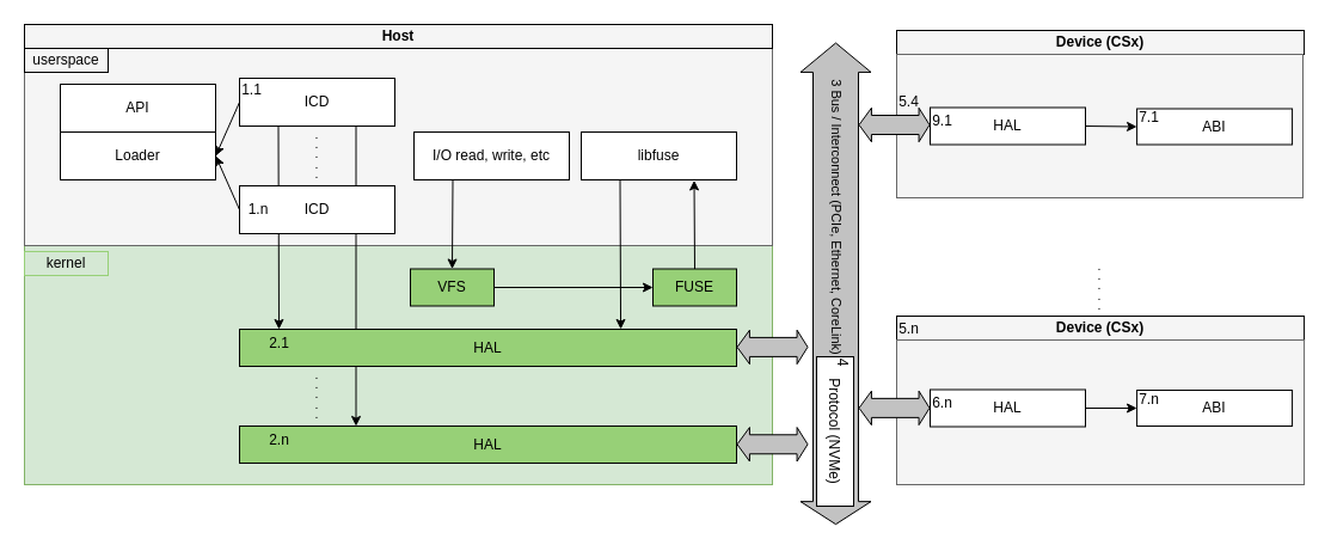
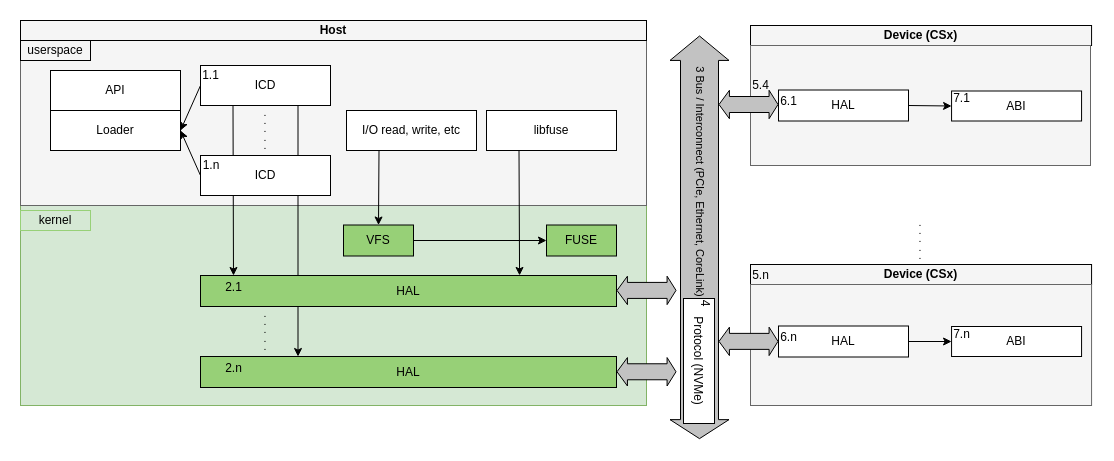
  <mxCell id="0" />
  <mxCell id="1" parent="0" />
  <mxCell id="2" value="" style="rounded=0;whiteSpace=wrap;html=1;fillColor=#d5e8d4;strokeColor=#82b366;" parent="1" vertex="1"><mxGeometry x="20" y="205" width="626" height="200" as="geometry" /></mxCell>
  <mxCell id="3" value="" style="rounded=0;whiteSpace=wrap;html=1;strokeColor=#666666;fontColor=#333333;fillColor=#F5F5F5;" parent="1" vertex="1"><mxGeometry x="20" y="40" width="626" height="165" as="geometry" /></mxCell>
  <mxCell id="4" value="" style="group" parent="1" vertex="1" connectable="0"><mxGeometry x="50" y="70" width="130" height="40" as="geometry" /></mxCell>
  <mxCell id="5" value="&lt;div&gt;API&lt;/div&gt;" style="rounded=0;whiteSpace=wrap;html=1;" parent="4" vertex="1"><mxGeometry width="130" height="40" as="geometry" /></mxCell>
  <mxCell id="6" value="" style="group" parent="1" vertex="1" connectable="0"><mxGeometry x="50" y="110" width="130" height="40" as="geometry" /></mxCell>
  <mxCell id="7" value="Loader" style="rounded=0;whiteSpace=wrap;html=1;" parent="6" vertex="1"><mxGeometry width="130" height="40" as="geometry" /></mxCell>
  <mxCell id="8" value="" style="group" parent="1" vertex="1" connectable="0"><mxGeometry x="200" y="65" width="130" height="40" as="geometry" /></mxCell>
  <mxCell id="9" value="ICD" style="rounded=0;whiteSpace=wrap;html=1;" parent="8" vertex="1"><mxGeometry width="130" height="40" as="geometry" /></mxCell>
  <mxCell id="10" value="&lt;div&gt;1.1&lt;/div&gt;" style="rounded=0;whiteSpace=wrap;html=1;labelBackgroundColor=none;strokeColor=none;fillColor=none;" parent="8" vertex="1"><mxGeometry width="20.8" height="20" as="geometry" /></mxCell>
  <mxCell id="11" value="&lt;p style=&quot;line-height: 50%&quot;&gt;&lt;/p&gt;&lt;div&gt;.&lt;/div&gt;&lt;div&gt;.&lt;/div&gt;&lt;div&gt;.&lt;/div&gt;&lt;div&gt;.&lt;/div&gt;&lt;div&gt;.&lt;br&gt;&lt;/div&gt;&lt;p&gt;&lt;/p&gt;" style="text;html=1;strokeColor=none;fillColor=none;align=center;verticalAlign=middle;whiteSpace=wrap;rounded=0;dashed=1;fontSize=7;spacing=0;fontStyle=1" parent="1" vertex="1"><mxGeometry x="200" y="105" width="130" height="50" as="geometry" /></mxCell>
  <mxCell id="12" value="" style="endArrow=classic;html=1;fillColor=#ffffff;fontSize=10;exitX=0;exitY=0.5;exitDx=0;exitDy=0;entryX=1;entryY=0.5;entryDx=0;entryDy=0;" parent="1" source="23" target="7" edge="1"><mxGeometry width="50" height="50" relative="1" as="geometry"><mxPoint x="219" y="155" as="sourcePoint" /><mxPoint x="219" y="225" as="targetPoint" /><Array as="points" /></mxGeometry></mxCell>
  <mxCell id="13" value="" style="endArrow=classic;html=1;fillColor=#ffffff;fontSize=10;exitX=0;exitY=0.5;exitDx=0;exitDy=0;entryX=1;entryY=0.5;entryDx=0;entryDy=0;" parent="1" source="9" target="7" edge="1"><mxGeometry width="50" height="50" relative="1" as="geometry"><mxPoint x="210" y="155" as="sourcePoint" /><mxPoint x="130" y="105" as="targetPoint" /><Array as="points" /></mxGeometry></mxCell>
  <mxCell id="14" value="" style="endArrow=classic;html=1;fillColor=#ffffff;fontSize=10;exitX=0.25;exitY=0;exitDx=0;exitDy=0;" parent="1" source="11" edge="1"><mxGeometry width="50" height="50" relative="1" as="geometry"><mxPoint x="170" y="205" as="sourcePoint" /><mxPoint x="233" y="275" as="targetPoint" /><Array as="points" /></mxGeometry></mxCell>
  <mxCell id="15" value="" style="group" parent="1" vertex="1" connectable="0"><mxGeometry x="200" y="356" width="416" height="31" as="geometry" /></mxCell>
  <mxCell id="16" value="HAL" style="rounded=0;whiteSpace=wrap;html=1;fillColor=#97D077;" parent="15" vertex="1"><mxGeometry width="416" height="31" as="geometry" /></mxCell>
  <mxCell id="17" value="&lt;div&gt;2.n&lt;/div&gt;" style="rounded=0;whiteSpace=wrap;html=1;labelBackgroundColor=none;strokeColor=none;fillColor=none;" parent="15" vertex="1"><mxGeometry y="1.5" width="66.56" height="20" as="geometry" /></mxCell>
  <mxCell id="18" value="" style="endArrow=classic;html=1;fillColor=#ffffff;fontSize=10;exitX=0.75;exitY=0;exitDx=0;exitDy=0;entryX=0.75;entryY=1;entryDx=0;entryDy=0;" parent="1" source="11" target="25" edge="1"><mxGeometry width="50" height="50" relative="1" as="geometry"><mxPoint x="242.5" y="125" as="sourcePoint" /><mxPoint x="242.5" y="285" as="targetPoint" /><Array as="points" /></mxGeometry></mxCell>
  <mxCell id="19" value="" style="group" parent="1" vertex="1" connectable="0"><mxGeometry x="200" y="275" width="416" height="31" as="geometry" /></mxCell>
  <mxCell id="20" value="HAL" style="rounded=0;whiteSpace=wrap;html=1;fillColor=#97D077;" parent="19" vertex="1"><mxGeometry width="416" height="31" as="geometry" /></mxCell>
  <mxCell id="21" value="&lt;div&gt;2.1&lt;/div&gt;" style="rounded=0;whiteSpace=wrap;html=1;labelBackgroundColor=none;strokeColor=none;fillColor=none;" parent="19" vertex="1"><mxGeometry y="1.5" width="66.56" height="20" as="geometry" /></mxCell>
  <mxCell id="22" value="" style="group" parent="1" vertex="1" connectable="0"><mxGeometry x="200" y="155" width="130" height="40" as="geometry" /></mxCell>
  <mxCell id="23" value="ICD" style="rounded=0;whiteSpace=wrap;html=1;" parent="22" vertex="1"><mxGeometry width="130" height="40" as="geometry" /></mxCell>
- <mxCell id="24" value="1.n" style="rounded=0;whiteSpace=wrap;html=1;labelBackgroundColor=none;strokeColor=none;fillColor=none;" parent="22" vertex="1"><mxGeometry x="5" y="10" width="21.667" height="20" as="geometry" /></mxCell>
+ <mxCell id="24" value="1.n" style="rounded=0;whiteSpace=wrap;html=1;labelBackgroundColor=none;strokeColor=none;fillColor=none;" parent="22" vertex="1"><mxGeometry width="21.667" height="20" as="geometry" /></mxCell>
  <mxCell id="25" value="&lt;p style=&quot;line-height: 50%&quot;&gt;&lt;/p&gt;&lt;div&gt;.&lt;/div&gt;&lt;div&gt;.&lt;/div&gt;&lt;div&gt;.&lt;/div&gt;&lt;div&gt;.&lt;/div&gt;&lt;div&gt;.&lt;br&gt;&lt;/div&gt;&lt;p&gt;&lt;/p&gt;" style="text;html=1;strokeColor=none;fillColor=none;align=center;verticalAlign=middle;whiteSpace=wrap;rounded=0;dashed=1;fontSize=7;spacing=0;fontStyle=1" parent="1" vertex="1"><mxGeometry x="200" y="306" width="130" height="50" as="geometry" /></mxCell>
  <mxCell id="26" value="Host" style="text;html=1;align=center;verticalAlign=middle;whiteSpace=wrap;rounded=0;strokeColor=#000000;fillColor=#F5F5F5;fontStyle=1" parent="1" vertex="1"><mxGeometry x="20" y="20" width="626" height="20" as="geometry" /></mxCell>
  <mxCell id="27" value="Device (CSx)" style="text;html=1;align=center;verticalAlign=middle;whiteSpace=wrap;rounded=0;strokeColor=#000000;fillColor=#F5F5F5;fontStyle=1" parent="1" vertex="1"><mxGeometry x="750" y="25" width="341.07" height="20" as="geometry" /></mxCell>
  <mxCell id="28" value="" style="shape=flexArrow;endArrow=classic;html=1;width=16;endSize=2.637;startArrow=block;fillColor=#C2C2C2;startSize=3.142;startWidth=11.402;endWidth=11.402;" parent="1" edge="1"><mxGeometry width="50" height="50" relative="1" as="geometry"><mxPoint x="616" y="289.94" as="sourcePoint" /><mxPoint x="676" y="289.89" as="targetPoint" /></mxGeometry></mxCell>
  <mxCell id="29" value="" style="shape=flexArrow;endArrow=classic;html=1;width=38;endSize=7.811;startArrow=block;fillColor=#C2C2C2;" parent="1" edge="1"><mxGeometry width="50" height="50" relative="1" as="geometry"><mxPoint x="699" y="438.63" as="sourcePoint" /><mxPoint x="699" y="35" as="targetPoint" /></mxGeometry></mxCell>
  <mxCell id="30" value="" style="shape=flexArrow;endArrow=classic;html=1;width=16;endSize=2.637;startArrow=block;fillColor=#C2C2C2;startSize=3.142;startWidth=11.402;endWidth=11.402;" parent="1" edge="1"><mxGeometry width="50" height="50" relative="1" as="geometry"><mxPoint x="616" y="371.27" as="sourcePoint" /><mxPoint x="676" y="371.27" as="targetPoint" /></mxGeometry></mxCell>
  <mxCell id="31" value="" style="rounded=0;whiteSpace=wrap;html=1;strokeColor=#666666;fontColor=#333333;fillColor=#F5F5F5;" parent="1" vertex="1"><mxGeometry x="750" y="45" width="340" height="120" as="geometry" /></mxCell>
  <mxCell id="32" value="&lt;div&gt;5.4&lt;/div&gt;" style="rounded=0;whiteSpace=wrap;html=1;labelBackgroundColor=none;strokeColor=none;fillColor=none;" parent="1" vertex="1"><mxGeometry x="750" y="75" width="20.8" height="20" as="geometry" /></mxCell>
  <mxCell id="33" value="&lt;p style=&quot;line-height: 50%&quot;&gt;&lt;/p&gt;&lt;div&gt;.&lt;/div&gt;&lt;div&gt;.&lt;/div&gt;&lt;div&gt;.&lt;/div&gt;&lt;div&gt;.&lt;/div&gt;&lt;div&gt;.&lt;br&gt;&lt;/div&gt;&lt;p&gt;&lt;/p&gt;" style="text;html=1;strokeColor=none;fillColor=none;align=center;verticalAlign=middle;whiteSpace=wrap;rounded=0;dashed=1;fontSize=7;spacing=0;fontStyle=1" parent="1" vertex="1"><mxGeometry x="855" y="215" width="130" height="50" as="geometry" /></mxCell>
  <mxCell id="34" value="Device (CSx)" style="text;html=1;align=center;verticalAlign=middle;whiteSpace=wrap;rounded=0;strokeColor=#000000;fillColor=#F5F5F5;fontStyle=1" parent="1" vertex="1"><mxGeometry x="750" y="264" width="341.07" height="20" as="geometry" /></mxCell>
  <mxCell id="35" value="" style="rounded=0;whiteSpace=wrap;html=1;strokeColor=#666666;fontColor=#333333;fillColor=#F5F5F5;" parent="1" vertex="1"><mxGeometry x="750" y="284" width="341.07" height="121" as="geometry" /></mxCell>
  <mxCell id="36" value="&lt;div&gt;5.n&lt;/div&gt;" style="rounded=0;whiteSpace=wrap;html=1;labelBackgroundColor=none;strokeColor=none;fillColor=none;" parent="1" vertex="1"><mxGeometry x="750" y="265" width="20.8" height="20" as="geometry" /></mxCell>
  <mxCell id="37" value="" style="group" parent="1" vertex="1" connectable="0"><mxGeometry x="951.07" y="326" width="130" height="30" as="geometry" /></mxCell>
  <mxCell id="38" value="&lt;div&gt;ABI&lt;/div&gt;" style="rounded=0;whiteSpace=wrap;html=1;" parent="37" vertex="1"><mxGeometry width="130" height="30" as="geometry" /></mxCell>
  <mxCell id="39" value="&lt;div&gt;7.n&lt;/div&gt;" style="rounded=0;whiteSpace=wrap;html=1;labelBackgroundColor=none;strokeColor=none;fillColor=none;" parent="37" vertex="1"><mxGeometry width="20.8" height="15" as="geometry" /></mxCell>
  <mxCell id="40" value="" style="group" parent="1" vertex="1" connectable="0"><mxGeometry x="778" y="325.5" width="130" height="31" as="geometry" /></mxCell>
  <mxCell id="41" value="HAL" style="rounded=0;whiteSpace=wrap;html=1;fillColor=#FFFFFF;" parent="40" vertex="1"><mxGeometry width="130" height="31" as="geometry" /></mxCell>
  <mxCell id="42" value="&lt;div&gt;6.n&lt;/div&gt;" style="rounded=0;whiteSpace=wrap;html=1;labelBackgroundColor=none;strokeColor=none;fillColor=none;" parent="40" vertex="1"><mxGeometry y="1.5" width="20.8" height="20" as="geometry" /></mxCell>
  <mxCell id="43" value="" style="group" parent="1" vertex="1" connectable="0"><mxGeometry x="951.07" y="90.5" width="130" height="30" as="geometry" /></mxCell>
  <mxCell id="44" value="&lt;div&gt;ABI&lt;/div&gt;" style="rounded=0;whiteSpace=wrap;html=1;" parent="43" vertex="1"><mxGeometry width="130" height="30" as="geometry" /></mxCell>
  <mxCell id="45" value="&lt;div&gt;7.1&lt;/div&gt;" style="rounded=0;whiteSpace=wrap;html=1;labelBackgroundColor=none;strokeColor=none;fillColor=none;" parent="43" vertex="1"><mxGeometry width="20.8" height="15" as="geometry" /></mxCell>
  <mxCell id="46" value="" style="group" parent="1" vertex="1" connectable="0"><mxGeometry x="778" y="89.5" width="130" height="31" as="geometry" /></mxCell>
  <mxCell id="47" value="HAL" style="rounded=0;whiteSpace=wrap;html=1;fillColor=#FFFFFF;" parent="46" vertex="1"><mxGeometry width="130" height="31" as="geometry" /></mxCell>
- <mxCell id="48" value="&lt;div&gt;9.1&lt;/div&gt;" style="rounded=0;whiteSpace=wrap;html=1;labelBackgroundColor=none;strokeColor=none;fillColor=none;" parent="46" vertex="1"><mxGeometry y="1.5" width="20.8" height="20" as="geometry" /></mxCell>
+ <mxCell id="48" value="&lt;div&gt;6.1&lt;/div&gt;" style="rounded=0;whiteSpace=wrap;html=1;labelBackgroundColor=none;strokeColor=none;fillColor=none;" parent="46" vertex="1"><mxGeometry y="1.5" width="20.8" height="20" as="geometry" /></mxCell>
  <mxCell id="49" value="" style="shape=flexArrow;endArrow=classic;html=1;width=16;endSize=2.637;startArrow=block;fillColor=#C2C2C2;startSize=3.142;startWidth=11.402;endWidth=11.402;" parent="1" edge="1"><mxGeometry width="50" height="50" relative="1" as="geometry"><mxPoint x="718" y="340.88" as="sourcePoint" /><mxPoint x="778" y="340.88" as="targetPoint" /></mxGeometry></mxCell>
  <mxCell id="50" value="" style="shape=flexArrow;endArrow=classic;html=1;width=16;endSize=2.637;startArrow=block;fillColor=#C2C2C2;startSize=3.142;startWidth=11.402;endWidth=11.402;" parent="1" edge="1"><mxGeometry width="50" height="50" relative="1" as="geometry"><mxPoint x="718" y="104" as="sourcePoint" /><mxPoint x="778" y="104" as="targetPoint" /></mxGeometry></mxCell>
  <mxCell id="51" value="" style="endArrow=classic;html=1;fillColor=#ffffff;fontSize=10;exitX=1;exitY=0.5;exitDx=0;exitDy=0;entryX=0;entryY=1;entryDx=0;entryDy=0;" parent="1" source="41" target="39" edge="1"><mxGeometry width="50" height="50" relative="1" as="geometry"><mxPoint x="597.5" y="165" as="sourcePoint" /><mxPoint x="597.5" y="366" as="targetPoint" /><Array as="points" /></mxGeometry></mxCell>
  <mxCell id="52" value="" style="endArrow=classic;html=1;fillColor=#ffffff;fontSize=10;entryX=0;entryY=0.5;entryDx=0;entryDy=0;exitX=1;exitY=0.5;exitDx=0;exitDy=0;" parent="1" source="47" target="44" edge="1"><mxGeometry width="50" height="50" relative="1" as="geometry"><mxPoint x="935" y="128.17" as="sourcePoint" /><mxPoint x="989.07" y="150" as="targetPoint" /><Array as="points" /></mxGeometry></mxCell>
  <mxCell id="53" value="3 Bus / Interconnect (PCIe, Ethernet, CoreLink)" style="edgeLabel;html=1;align=center;verticalAlign=middle;resizable=0;points=[];labelBackgroundColor=none;rotation=90;" parent="1" vertex="1" connectable="0"><mxGeometry x="700.005" y="179.996" as="geometry" /></mxCell>
  <mxCell id="54" value="Protocol (NVMe)" style="rounded=0;whiteSpace=wrap;html=1;rotation=90;" parent="1" vertex="1"><mxGeometry x="636" y="345" width="125" height="31" as="geometry" /></mxCell>
  <mxCell id="55" value="4" style="rounded=0;whiteSpace=wrap;html=1;labelBackgroundColor=none;strokeColor=none;fillColor=none;rotation=90;" parent="1" vertex="1"><mxGeometry x="700.54" y="295" width="8.929" height="15" as="geometry" /></mxCell>
  <mxCell id="56" value="userspace" style="text;html=1;fillColor=none;align=center;verticalAlign=middle;whiteSpace=wrap;rounded=0;strokeColor=#000000;" parent="1" vertex="1"><mxGeometry x="20" y="40" width="70" height="20" as="geometry" /></mxCell>
  <mxCell id="57" value="kernel" style="text;html=1;fillColor=none;align=center;verticalAlign=middle;whiteSpace=wrap;rounded=0;strokeColor=#97D077;" parent="1" vertex="1"><mxGeometry x="20" y="210" width="70" height="20" as="geometry" /></mxCell>
  <mxCell id="58" value="" style="group" vertex="1" connectable="0" parent="1"><mxGeometry x="486" y="110" width="130" height="40" as="geometry" /></mxCell>
  <mxCell id="59" value="libfuse" style="rounded=0;whiteSpace=wrap;html=1;" vertex="1" parent="58"><mxGeometry width="130" height="40" as="geometry" /></mxCell>
  <mxCell id="60" value="" style="group" vertex="1" connectable="0" parent="1"><mxGeometry x="343" y="224.5" width="70" height="31" as="geometry" /></mxCell>
  <mxCell id="61" value="VFS" style="rounded=0;whiteSpace=wrap;html=1;fillColor=#97D077;" vertex="1" parent="60"><mxGeometry width="70" height="31" as="geometry" /></mxCell>
  <mxCell id="62" value="" style="group" vertex="1" connectable="0" parent="1"><mxGeometry x="546" y="224.5" width="70" height="31" as="geometry" /></mxCell>
  <mxCell id="63" value="FUSE" style="rounded=0;whiteSpace=wrap;html=1;fillColor=#97D077;" vertex="1" parent="62"><mxGeometry width="70" height="31" as="geometry" /></mxCell>
  <mxCell id="64" value="" style="endArrow=classic;html=1;fillColor=#ffffff;fontSize=10;exitX=0.25;exitY=1;exitDx=0;exitDy=0;entryX=0.767;entryY=-0.002;entryDx=0;entryDy=0;entryPerimeter=0;" edge="1" parent="1" source="59" target="20"><mxGeometry width="50" height="50" relative="1" as="geometry"><mxPoint x="242.5" y="115" as="sourcePoint" /><mxPoint x="243" y="285" as="targetPoint" /><Array as="points" /></mxGeometry></mxCell>
  <mxCell id="65" value="" style="group" vertex="1" connectable="0" parent="1"><mxGeometry x="346" y="110" width="130" height="40" as="geometry" /></mxCell>
  <mxCell id="66" value="I/O read, write, etc" style="rounded=0;whiteSpace=wrap;html=1;" vertex="1" parent="65"><mxGeometry width="130" height="40" as="geometry" /></mxCell>
  <mxCell id="67" value="" style="endArrow=classic;html=1;fillColor=#ffffff;fontSize=10;exitX=0.25;exitY=1;exitDx=0;exitDy=0;entryX=0.5;entryY=0;entryDx=0;entryDy=0;" edge="1" parent="1" source="66" target="61"><mxGeometry width="50" height="50" relative="1" as="geometry"><mxPoint x="528.5" y="205" as="sourcePoint" /><mxPoint x="528.656" y="283.791" as="targetPoint" /><Array as="points" /></mxGeometry></mxCell>
  <mxCell id="68" value="" style="endArrow=classic;html=1;fillColor=#ffffff;fontSize=10;exitX=1;exitY=0.5;exitDx=0;exitDy=0;" edge="1" parent="1" source="61"><mxGeometry width="50" height="50" relative="1" as="geometry"><mxPoint x="388.5" y="160" as="sourcePoint" /><mxPoint x="546" y="240" as="targetPoint" /><Array as="points" /></mxGeometry></mxCell>
- <mxCell id="69" value="" style="endArrow=classic;html=1;fillColor=#ffffff;fontSize=10;exitX=0.5;exitY=0;exitDx=0;exitDy=0;entryX=0.727;entryY=1.011;entryDx=0;entryDy=0;entryPerimeter=0;" edge="1" parent="1" source="63" target="59"><mxGeometry width="50" height="50" relative="1" as="geometry"><mxPoint x="423" y="250" as="sourcePoint" /><mxPoint x="556" y="250" as="targetPoint" /><Array as="points" /></mxGeometry></mxCell>
